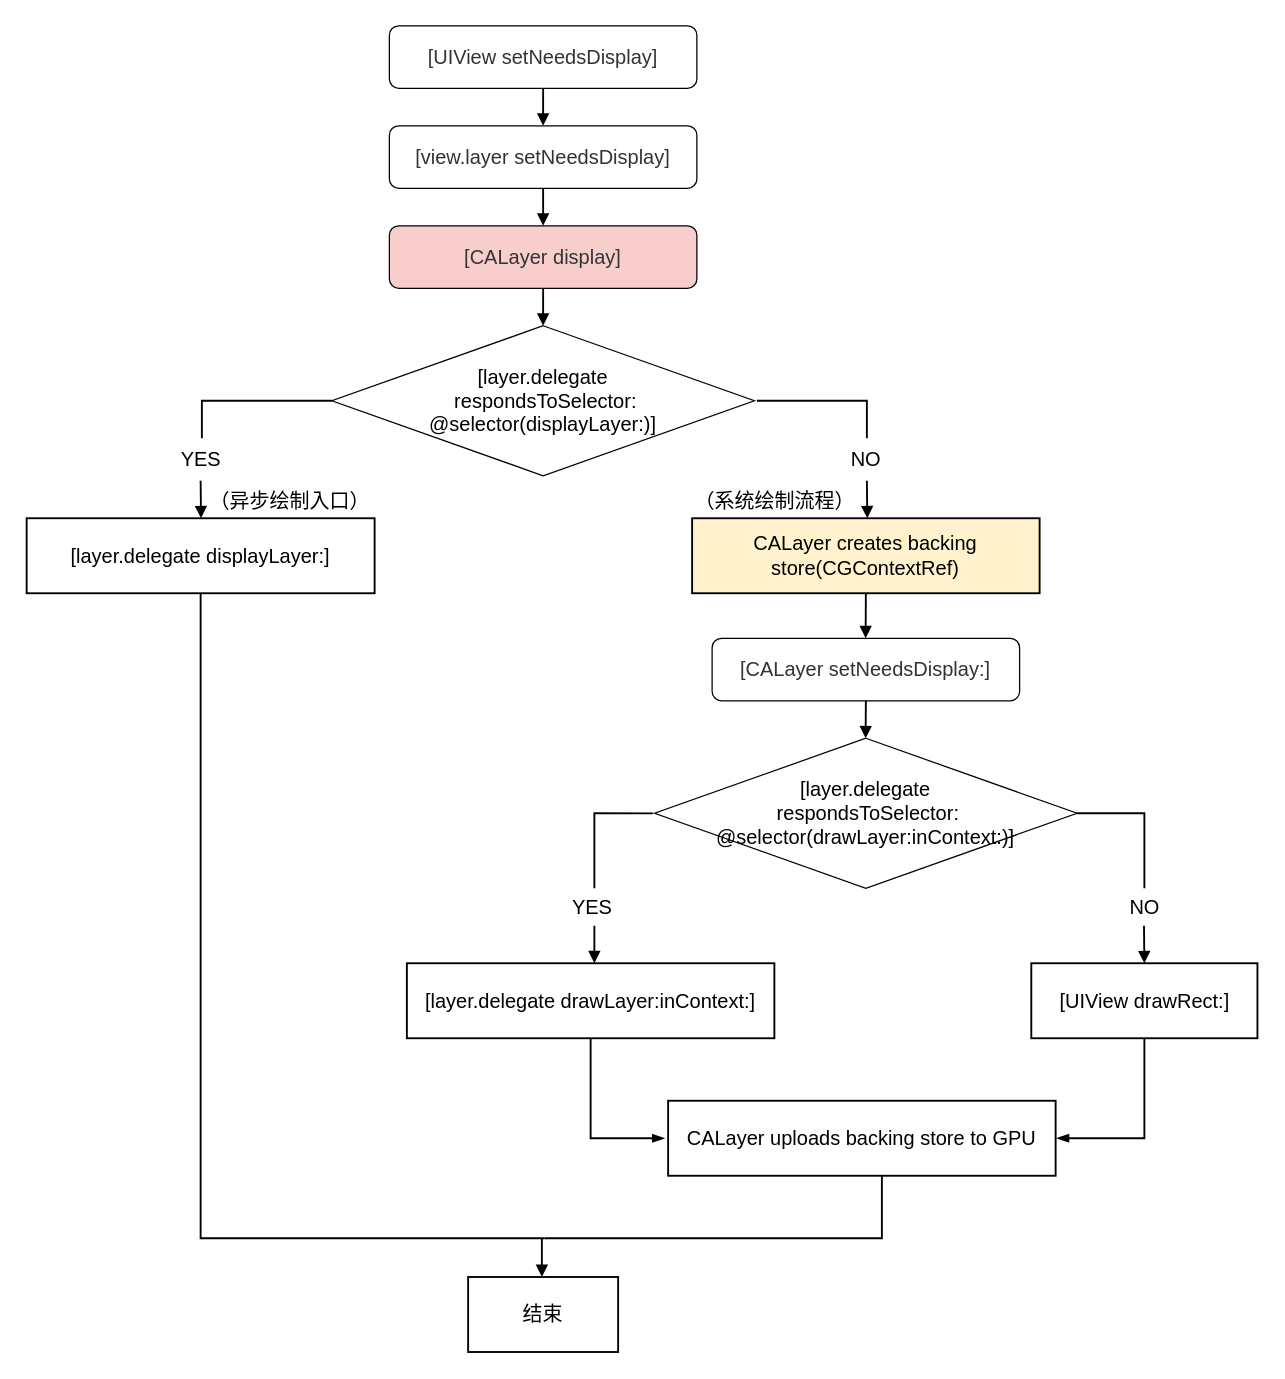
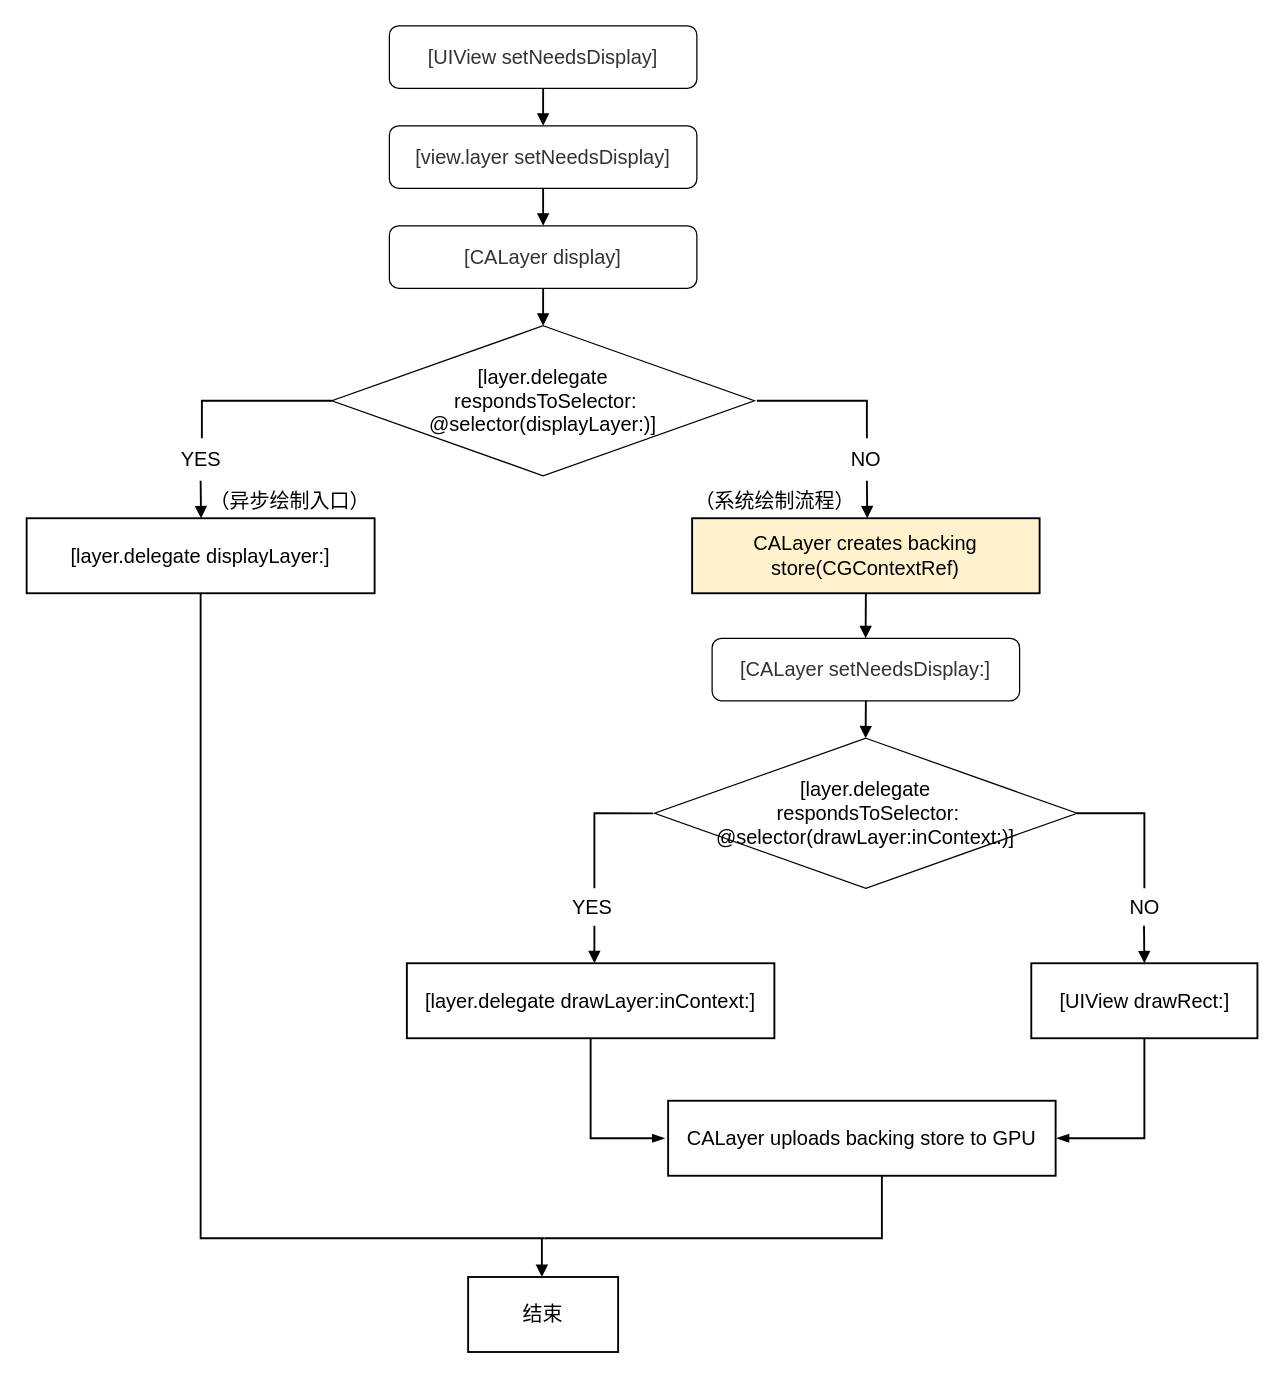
  <mxCell id="0" />
  <mxCell id="1" parent="0" />
  <mxCell id="2" value="&lt;font style=&quot;font-size: 16px&quot;&gt;[UIView setNeedsDisplay]&lt;/font&gt;" style="rounded=1;whiteSpace=wrap;html=1;fillColor=#FFFFFF;fontColor=#333333;strokeColor=#000000;" parent="1" vertex="1"><mxGeometry x="311" y="20" width="246" height="50" as="geometry" /></mxCell>
  <mxCell id="3" value="" style="endArrow=block;html=1;fontSize=16;strokeColor=#000000;strokeWidth=1.5;endFill=1;entryX=0.5;entryY=0;entryDx=0;entryDy=0;" parent="1" target="4" edge="1"><mxGeometry width="50" height="50" relative="1" as="geometry"><mxPoint x="434" y="70" as="sourcePoint" /><mxPoint x="416" y="100" as="targetPoint" /></mxGeometry></mxCell>
  <mxCell id="4" value="&lt;font style=&quot;font-size: 16px&quot;&gt;[view.layer setNeedsDisplay]&lt;/font&gt;" style="rounded=1;whiteSpace=wrap;html=1;fillColor=#FFFFFF;fontColor=#333333;strokeColor=#000000;" parent="1" vertex="1"><mxGeometry x="311" y="100" width="246" height="50" as="geometry" /></mxCell>
  <mxCell id="5" value="" style="endArrow=block;html=1;fontSize=16;strokeColor=#000000;strokeWidth=1.5;endFill=1;" parent="1" edge="1"><mxGeometry width="50" height="50" relative="1" as="geometry"><mxPoint x="434" y="150" as="sourcePoint" /><mxPoint x="434" y="180" as="targetPoint" /></mxGeometry></mxCell>
- <mxCell id="6" value="&lt;font style=&quot;font-size: 16px&quot;&gt;[CALayer display]&lt;/font&gt;" style="rounded=1;whiteSpace=wrap;html=1;fillColor=#f8cecc;fontColor=#333333;strokeColor=#000000;" parent="1" vertex="1"><mxGeometry x="311" y="180" width="246" height="50" as="geometry" /></mxCell>
+ <mxCell id="6" value="&lt;font style=&quot;font-size: 16px&quot;&gt;[CALayer display]&lt;/font&gt;" style="rounded=1;whiteSpace=wrap;html=1;fillColor=#FFFFFF;fontColor=#333333;strokeColor=#000000;" parent="1" vertex="1"><mxGeometry x="311" y="180" width="246" height="50" as="geometry" /></mxCell>
  <mxCell id="7" value="" style="endArrow=block;html=1;fontSize=16;strokeColor=#000000;strokeWidth=1.5;endFill=1;" parent="1" edge="1"><mxGeometry width="50" height="50" relative="1" as="geometry"><mxPoint x="434" y="230" as="sourcePoint" /><mxPoint x="434" y="260" as="targetPoint" /></mxGeometry></mxCell>
  <mxCell id="8" value="&lt;font color=&quot;#000000&quot;&gt;[layer.delegate&lt;br&gt;&amp;nbsp;respondsToSelector: @selector(displayLayer:)]&lt;/font&gt;" style="rhombus;whiteSpace=wrap;html=1;fontSize=16;strokeColor=#000000;fillColor=#FFFFFF;" parent="1" vertex="1"><mxGeometry x="265" y="260" width="338" height="120" as="geometry" /></mxCell>
  <mxCell id="9" value="" style="endArrow=none;html=1;fontSize=16;fontColor=#000000;strokeColor=#000000;strokeWidth=1.5;rounded=0;" parent="1" edge="1"><mxGeometry width="50" height="50" relative="1" as="geometry"><mxPoint x="265" y="320" as="sourcePoint" /><mxPoint x="161" y="350" as="targetPoint" /><Array as="points"><mxPoint x="161" y="320" /></Array></mxGeometry></mxCell>
  <mxCell id="10" value="YES" style="text;html=1;align=center;verticalAlign=middle;resizable=0;points=[];autosize=1;strokeColor=none;fillColor=none;fontSize=16;fontColor=#000000;" parent="1" vertex="1"><mxGeometry x="135" y="357" width="50" height="20" as="geometry" /></mxCell>
  <mxCell id="11" value="[layer.delegate displayLayer:]" style="whiteSpace=wrap;html=1;fontSize=16;fontColor=#000000;strokeColor=#000000;fillColor=#FFFFFF;strokeWidth=1.5;" parent="1" vertex="1"><mxGeometry x="20.82" y="414" width="278.37" height="60" as="geometry" /></mxCell>
  <mxCell id="12" value="" style="endArrow=block;html=1;fontSize=16;strokeColor=#000000;strokeWidth=1.5;endFill=1;" parent="1" edge="1"><mxGeometry width="50" height="50" relative="1" as="geometry"><mxPoint x="160" y="384" as="sourcePoint" /><mxPoint x="160.33" y="414" as="targetPoint" /></mxGeometry></mxCell>
  <mxCell id="13" value="" style="endArrow=none;html=1;fontSize=16;fontColor=#000000;strokeColor=#000000;strokeWidth=1.5;rounded=0;" parent="1" edge="1"><mxGeometry width="50" height="50" relative="1" as="geometry"><mxPoint x="605" y="320" as="sourcePoint" /><mxPoint x="693" y="350" as="targetPoint" /><Array as="points"><mxPoint x="693" y="320" /></Array></mxGeometry></mxCell>
  <mxCell id="14" value="NO" style="text;html=1;align=center;verticalAlign=middle;resizable=0;points=[];autosize=1;strokeColor=none;fillColor=none;fontSize=16;fontColor=#000000;" parent="1" vertex="1"><mxGeometry x="672" y="357" width="40" height="20" as="geometry" /></mxCell>
  <mxCell id="15" value="" style="endArrow=block;html=1;fontSize=16;strokeColor=#000000;strokeWidth=1.5;endFill=1;" parent="1" edge="1"><mxGeometry width="50" height="50" relative="1" as="geometry"><mxPoint x="693" y="384" as="sourcePoint" /><mxPoint x="693.33" y="414" as="targetPoint" /></mxGeometry></mxCell>
  <mxCell id="16" value="&lt;span&gt;（异步绘制入口）&lt;/span&gt;" style="text;html=1;align=center;verticalAlign=middle;resizable=0;points=[];autosize=1;strokeColor=none;fillColor=none;fontSize=16;fontColor=#000000;" parent="1" vertex="1"><mxGeometry x="161" y="390" width="140" height="20" as="geometry" /></mxCell>
  <mxCell id="17" value="CALayer creates backing store(CGContextRef)" style="whiteSpace=wrap;html=1;fontSize=16;fontColor=#000000;strokeColor=#000000;fillColor=#fff2cc;strokeWidth=1.5;" parent="1" vertex="1"><mxGeometry x="553.19" y="414" width="278" height="60" as="geometry" /></mxCell>
  <mxCell id="18" value="（系统绘制流程）" style="text;html=1;align=center;verticalAlign=middle;resizable=0;points=[];autosize=1;strokeColor=none;fillColor=none;fontSize=16;fontColor=#000000;" parent="1" vertex="1"><mxGeometry x="549" y="390" width="140" height="20" as="geometry" /></mxCell>
  <mxCell id="19" value="" style="endArrow=block;html=1;fontSize=16;exitX=0.5;exitY=1;exitDx=0;exitDy=0;strokeColor=#000000;strokeWidth=1.5;endFill=1;" parent="1" edge="1"><mxGeometry width="50" height="50" relative="1" as="geometry"><mxPoint x="692.19" y="474" as="sourcePoint" /><mxPoint x="692" y="510" as="targetPoint" /></mxGeometry></mxCell>
  <mxCell id="20" value="&lt;font style=&quot;font-size: 16px&quot;&gt;[CALayer setNeedsDisplay:]&lt;/font&gt;" style="rounded=1;whiteSpace=wrap;html=1;fillColor=#FFFFFF;fontColor=#333333;strokeColor=#000000;" parent="1" vertex="1"><mxGeometry x="569.19" y="510" width="246" height="50" as="geometry" /></mxCell>
  <mxCell id="21" value="" style="endArrow=block;html=1;fontSize=16;exitX=0.5;exitY=1;exitDx=0;exitDy=0;strokeColor=#000000;strokeWidth=1.5;endFill=1;" parent="1" source="20" edge="1"><mxGeometry width="50" height="50" relative="1" as="geometry"><mxPoint x="765.19" y="814" as="sourcePoint" /><mxPoint x="692" y="590" as="targetPoint" /></mxGeometry></mxCell>
  <mxCell id="22" value="&lt;font color=&quot;#000000&quot;&gt;[layer.delegate&lt;br&gt;&amp;nbsp;respondsToSelector: @selector(drawLayer:inContext:)]&lt;/font&gt;" style="rhombus;whiteSpace=wrap;html=1;fontSize=16;strokeColor=#000000;fillColor=#FFFFFF;" parent="1" vertex="1"><mxGeometry x="523.19" y="590" width="338" height="120" as="geometry" /></mxCell>
  <mxCell id="23" value="" style="endArrow=none;html=1;fontSize=16;fontColor=#000000;strokeColor=#000000;strokeWidth=1.5;rounded=0;exitX=-0.004;exitY=0.501;exitDx=0;exitDy=0;exitPerimeter=0;" parent="1" source="22" edge="1"><mxGeometry width="50" height="50" relative="1" as="geometry"><mxPoint x="517" y="650" as="sourcePoint" /><mxPoint x="475" y="710" as="targetPoint" /><Array as="points"><mxPoint x="475" y="650" /></Array></mxGeometry></mxCell>
  <mxCell id="24" value="YES" style="text;html=1;align=center;verticalAlign=middle;resizable=0;points=[];autosize=1;strokeColor=none;fillColor=none;fontSize=16;fontColor=#000000;" parent="1" vertex="1"><mxGeometry x="448" y="715" width="50" height="20" as="geometry" /></mxCell>
  <mxCell id="25" value="[layer.delegate drawLayer:inContext:]" style="whiteSpace=wrap;html=1;fontSize=16;fontColor=#000000;strokeColor=#000000;fillColor=#FFFFFF;strokeWidth=1.5;" parent="1" vertex="1"><mxGeometry x="325" y="770" width="294" height="60" as="geometry" /></mxCell>
  <mxCell id="26" value="" style="endArrow=block;html=1;fontSize=16;strokeColor=#000000;strokeWidth=1.5;endFill=1;" parent="1" edge="1"><mxGeometry width="50" height="50" relative="1" as="geometry"><mxPoint x="475" y="740" as="sourcePoint" /><mxPoint x="475" y="770" as="targetPoint" /></mxGeometry></mxCell>
  <mxCell id="27" value="" style="endArrow=none;html=1;fontSize=16;fontColor=#000000;strokeColor=#000000;strokeWidth=1.5;rounded=0;exitX=1;exitY=0.5;exitDx=0;exitDy=0;" parent="1" source="22" edge="1"><mxGeometry width="50" height="50" relative="1" as="geometry"><mxPoint x="867" y="650" as="sourcePoint" /><mxPoint x="915" y="710" as="targetPoint" /><Array as="points"><mxPoint x="915" y="650" /></Array></mxGeometry></mxCell>
  <mxCell id="28" value="NO" style="text;html=1;align=center;verticalAlign=middle;resizable=0;points=[];autosize=1;strokeColor=none;fillColor=none;fontSize=16;fontColor=#000000;" parent="1" vertex="1"><mxGeometry x="895" y="715" width="40" height="20" as="geometry" /></mxCell>
  <mxCell id="29" value="" style="endArrow=block;html=1;fontSize=16;strokeColor=#000000;strokeWidth=1.5;endFill=1;" parent="1" edge="1"><mxGeometry width="50" height="50" relative="1" as="geometry"><mxPoint x="914.7" y="740" as="sourcePoint" /><mxPoint x="915" y="770" as="targetPoint" /></mxGeometry></mxCell>
  <mxCell id="30" value="[UIView drawRect:]" style="whiteSpace=wrap;html=1;fontSize=16;fontColor=#000000;strokeColor=#000000;fillColor=#FFFFFF;strokeWidth=1.5;" parent="1" vertex="1"><mxGeometry x="824.54" y="770" width="180.91" height="60" as="geometry" /></mxCell>
  <mxCell id="31" value="" style="endArrow=blockThin;html=1;rounded=0;fontSize=16;fontColor=#000000;strokeColor=#000000;strokeWidth=1.5;endFill=1;exitX=0.5;exitY=1;exitDx=0;exitDy=0;" parent="1" source="25" edge="1"><mxGeometry width="50" height="50" relative="1" as="geometry"><mxPoint x="441" y="866" as="sourcePoint" /><mxPoint x="531" y="910" as="targetPoint" /><Array as="points"><mxPoint x="472" y="910" /></Array></mxGeometry></mxCell>
  <mxCell id="32" value="" style="endArrow=blockThin;html=1;rounded=0;fontSize=16;fontColor=#000000;strokeColor=#000000;strokeWidth=1.5;endFill=1;exitX=0.5;exitY=1;exitDx=0;exitDy=0;" parent="1" edge="1" source="30"><mxGeometry width="50" height="50" relative="1" as="geometry"><mxPoint x="936.185" y="864" as="sourcePoint" /><mxPoint x="845" y="910" as="targetPoint" /><Array as="points"><mxPoint x="915" y="910" /></Array></mxGeometry></mxCell>
  <mxCell id="33" value="CALayer uploads backing store to GPU" style="whiteSpace=wrap;html=1;fontSize=16;fontColor=#000000;strokeColor=#000000;strokeWidth=1.5;fillColor=#FFFFFF;" parent="1" vertex="1"><mxGeometry x="534" y="880" width="310" height="60" as="geometry" /></mxCell>
  <mxCell id="34" value="" style="endArrow=block;html=1;rounded=0;fontSize=16;fontColor=#000000;strokeColor=#000000;strokeWidth=1.5;endFill=1;" parent="1" edge="1"><mxGeometry width="50" height="50" relative="1" as="geometry"><mxPoint x="433" y="990" as="sourcePoint" /><mxPoint x="433" y="1021" as="targetPoint" /></mxGeometry></mxCell>
  <mxCell id="35" value="" style="endArrow=none;html=1;rounded=0;fontSize=16;fontColor=#000000;strokeColor=#000000;strokeWidth=1.5;entryX=0.5;entryY=1;entryDx=0;entryDy=0;" parent="1" target="11" edge="1"><mxGeometry width="50" height="50" relative="1" as="geometry"><mxPoint x="435" y="990" as="sourcePoint" /><mxPoint x="151" y="480" as="targetPoint" /><Array as="points"><mxPoint x="160" y="990" /></Array></mxGeometry></mxCell>
  <mxCell id="36" value="" style="endArrow=none;html=1;rounded=0;fontSize=16;fontColor=#000000;strokeColor=#000000;strokeWidth=1.5;" parent="1" edge="1"><mxGeometry width="50" height="50" relative="1" as="geometry"><mxPoint x="435" y="990" as="sourcePoint" /><mxPoint x="705" y="940" as="targetPoint" /><Array as="points"><mxPoint x="555" y="990" /><mxPoint x="705" y="990" /></Array></mxGeometry></mxCell>
  <mxCell id="37" value="结束" style="whiteSpace=wrap;html=1;fontSize=16;fontColor=#000000;strokeColor=#000000;strokeWidth=1.5;fillColor=#FFFFFF;" parent="1" vertex="1"><mxGeometry x="374" y="1021" width="120" height="60" as="geometry" /></mxCell>
